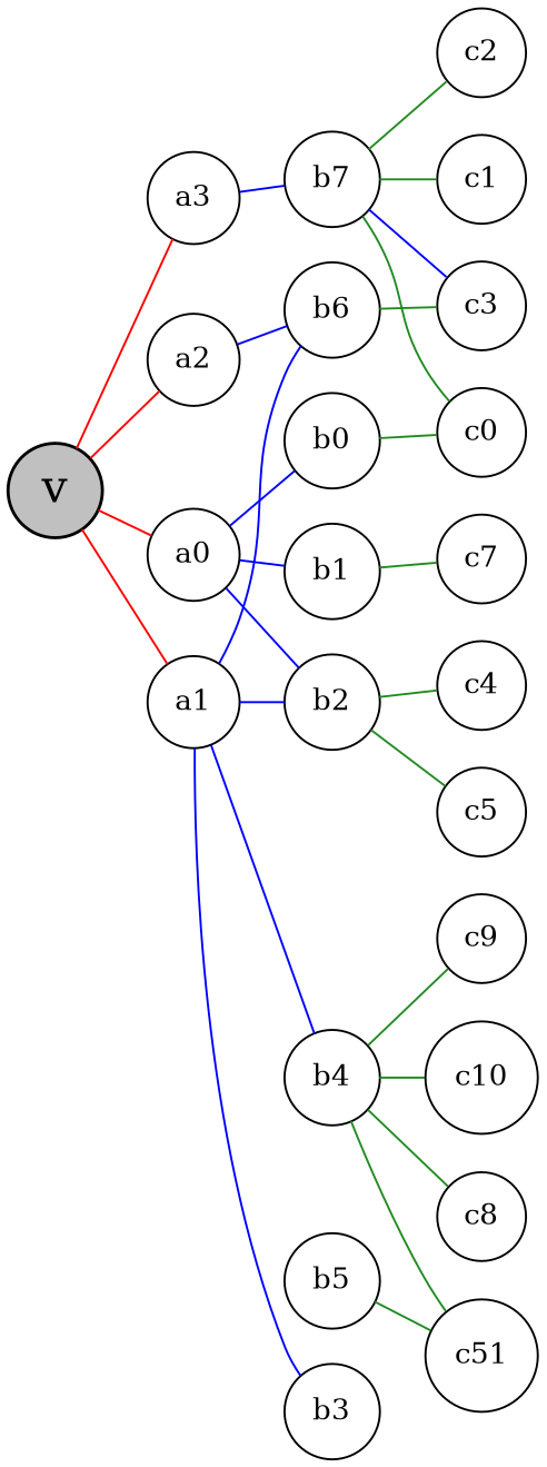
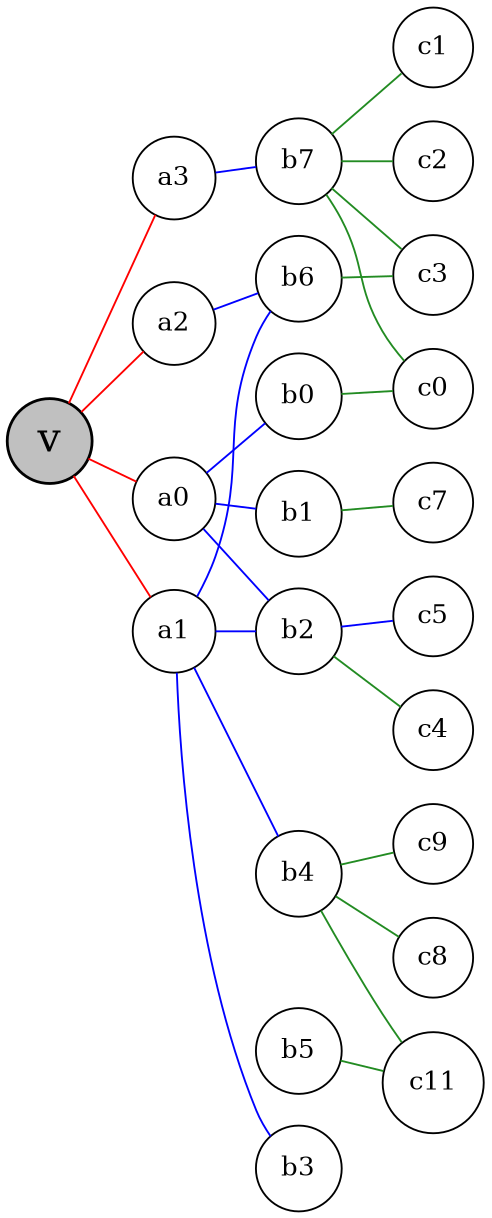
  graph {
    rankdir=LR
    ranksep=0.3
    node [shape=circle]
    edge [color=ForestGreen]
    n1 [fillcolor=gray fontsize=22 label=v penwidth=1.5 root=true style=filled]
    a0
    a1
    a2
    a3
    b0
    b1
    b2
    b3
    b4
    b6
    b7
    c0
    c7
    c4
    c5
    c8
    c9
-   c10
-   c11 [label=c51]
+   c11
    b5
    c3
    c1
    c2
    n1 -- a0 [color=red]
    n1 -- a1 [color=red]
    n1 -- a2 [color=red]
    n1 -- a3 [color=red]
    a0 -- b0 [color=blue]
    a0 -- b1 [color=blue]
    a0 -- b2 [color=blue]
    a1 -- b2 [color=blue]
    a1 -- b3 [color=blue]
    a1 -- b4 [color=blue]
    a1 -- b6 [color=blue]
    a2 -- b6 [color=blue]
    a3 -- b7 [color=blue]
    b0 -- c0
    b1 -- c7
    b2 -- c4
-   b2 -- c5
+   b2 -- c5 [color=blue]
    b4 -- c8
    b4 -- c9
-   b4 -- c10
    b4 -- c11
    b6 -- c3
    b7 -- c0
-   b7 -- c3 [color=blue]
+   b7 -- c3
    b7 -- c1
    b7 -- c2
    b5 -- c11
  }
